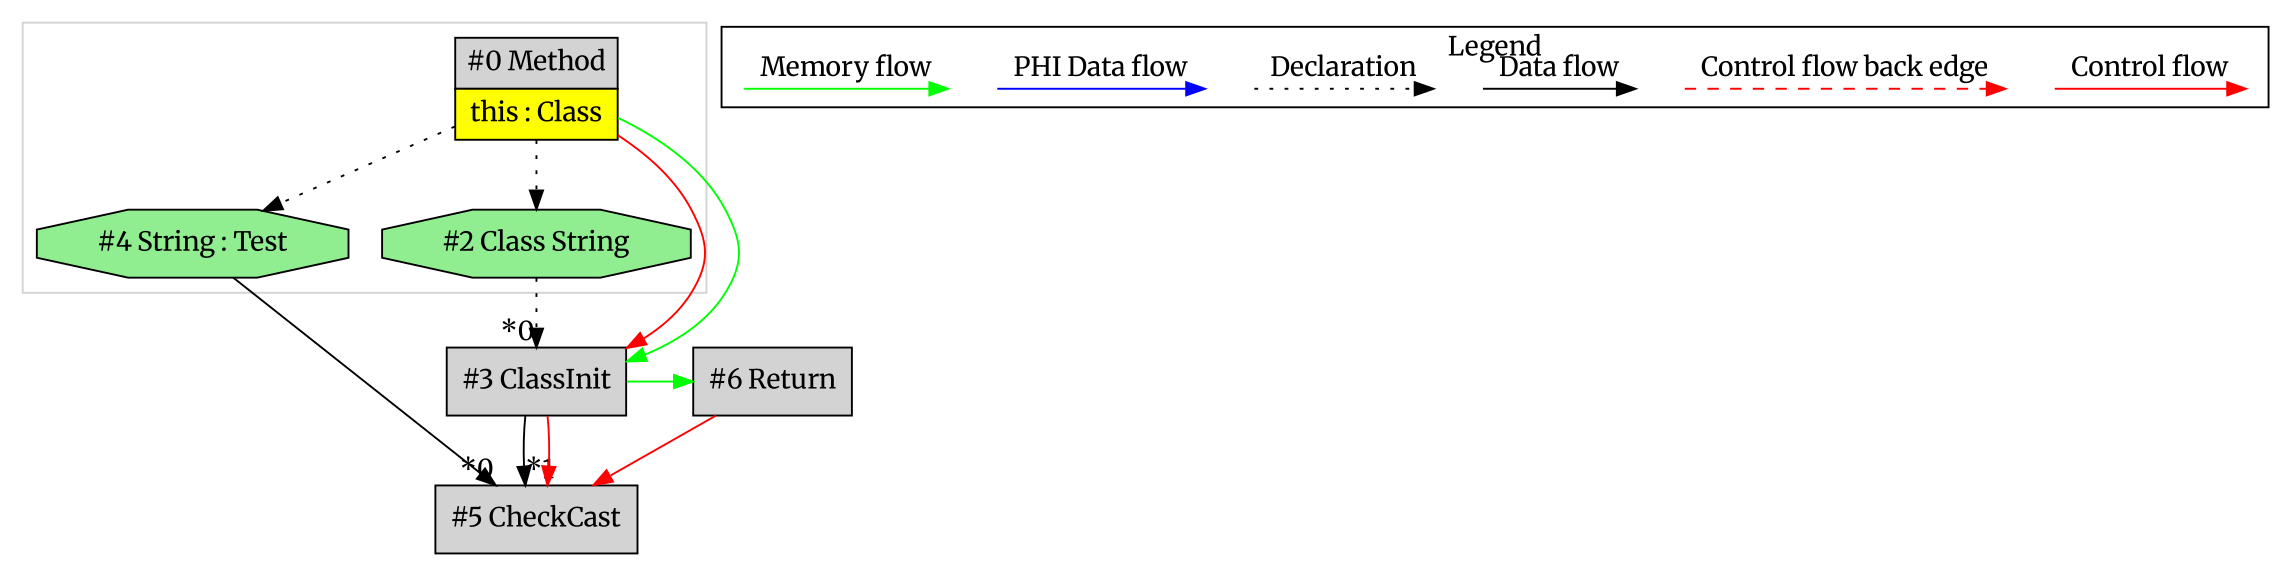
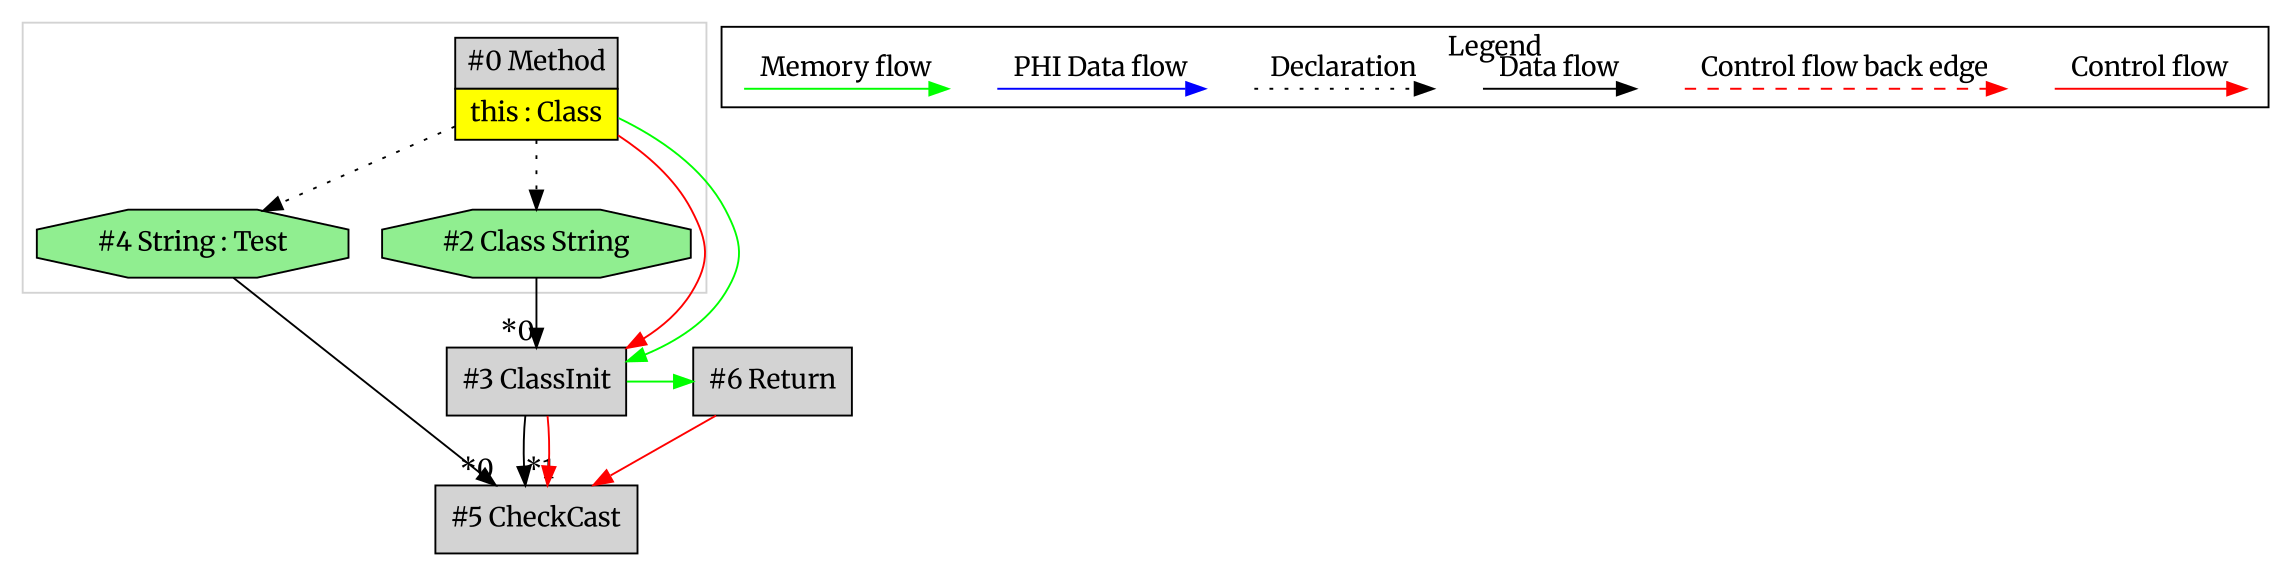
  digraph {
    fontname=Merriweather
    ordering=in
    node [fontname=Merriweather shape=point style=invis]
    edge [fontname=Merriweather]
    n1 [fillcolor=lightgrey label=<<table border="0" cellborder="1" cellspacing="0" cellpadding="5"><tr><td colspan="1">#0 Method</td></tr><tr><td port="prj1" bgcolor="yellow">this : Class</td></tr></table>> margin=0 shape=none style=filled]
    n2 [fillcolor=lightgreen label="#4 String : Test" shape=octagon style=filled]
    n3 [fillcolor=lightgreen label="#2 Class String" shape=octagon style=filled]
    c0
    c1
    c2
    c3
    d0
    d1
    d2
    d3
    d4
    d5
    d6
    d7
    n16 [fillcolor=lightgrey label="#3 ClassInit" shape=box style=filled]
    n17 [fillcolor=lightgrey label="#5 CheckCast" shape=box style=filled]
    n18 [fillcolor=lightgrey label="#6 Return" shape=box style=filled]
    subgraph cluster_1 {
      color=lightgray
      n1
      n2
      n3
    }
    subgraph cluster_2 {
      label=Legend
      subgraph sub_3 {
        label=Legend
        rank=same
        c0
        c1
        c2
        c3
        d0
        d1
        d2
        d3
        d4
        d5
        d6
        d7
      }
    }
    n1 -> n2 [style=dotted]
    n1 -> n3 [style=dotted]
    n1 -> n16 [color=red fontcolor=red labeldistance=2]
    n1 -> n16 [color=green constraint=false labeldistance=2]
    n2 -> n17 [headlabel="*0" labeldistance=2]
-   n3 -> n16 [headlabel="*0" labeldistance=2 style=dotted]
+   n3 -> n16 [headlabel="*0" labeldistance=2]
    c0 -> c1 [color=red label="Control flow" style=solid]
    c2 -> c3 [color=red label="Control flow back edge" style=dashed]
    d0 -> d1 [label="Data flow"]
    d2 -> d3 [label=Declaration style=dotted]
    d4 -> d5 [color=blue label="PHI Data flow"]
    d6 -> d7 [color=green label="Memory flow"]
    n16 -> n17 [headlabel="*1" labeldistance=2]
    n16 -> n17 [color=red fontcolor=red labeldistance=2]
    n16 -> n18 [color=green constraint=false labeldistance=2]
    n18 -> n17 [color=red fontcolor=red labeldistance=2]
  }
